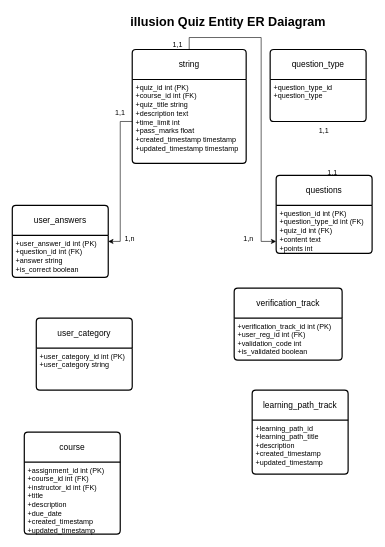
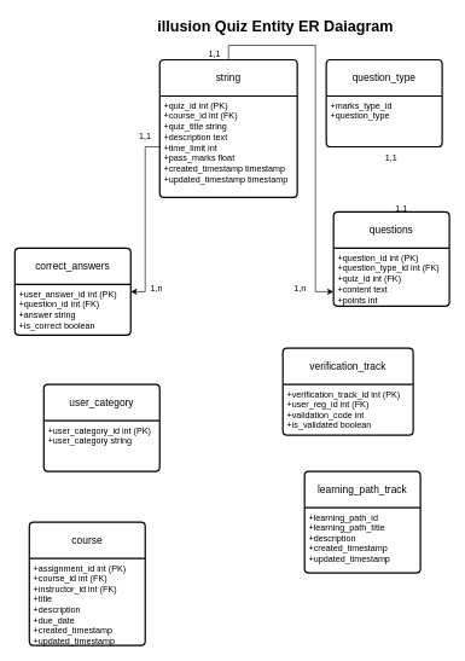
  <mxCell id="0" />
  <mxCell id="1" parent="0" />
  <mxCell id="2" value="illusion Quiz Entity ER Daiagram" style="text;html=1;align=center;verticalAlign=middle;whiteSpace=wrap;rounded=0;fontStyle=1;fontSize=21;" vertex="1" parent="1"><mxGeometry x="170" y="20" width="420" height="30" as="geometry" /></mxCell>
  <mxCell id="3" value="" style="group" vertex="1" connectable="0" parent="1"><mxGeometry x="20" y="60" width="600" height="402" as="geometry" /></mxCell>
  <mxCell id="4" style="edgeStyle=orthogonalEdgeStyle;rounded=0;orthogonalLoop=1;jettySize=auto;html=1;exitX=0.5;exitY=0;exitDx=0;exitDy=0;entryX=0;entryY=0.75;entryDx=0;entryDy=0;" edge="1" parent="3" source="5" target="10"><mxGeometry relative="1" as="geometry" /></mxCell>
  <mxCell id="5" value="string" style="swimlane;childLayout=stackLayout;horizontal=1;startSize=50;horizontalStack=0;rounded=1;fontSize=14;fontStyle=0;strokeWidth=2;resizeParent=0;resizeLast=1;shadow=0;dashed=0;align=center;arcSize=4;whiteSpace=wrap;html=1;" vertex="1" parent="3"><mxGeometry x="200" y="22" width="190" height="190" as="geometry" /></mxCell>
  <mxCell id="6" value="+quiz_id int (PK)&lt;br&gt;+course_id int (FK)&lt;br&gt;&lt;div&gt;+quiz_title string&lt;br&gt;&lt;/div&gt;&lt;div&gt;+description text&lt;br&gt;&lt;/div&gt;&lt;div&gt;+time_limit int&lt;br&gt;&lt;/div&gt;&lt;div&gt;+pass_marks float&lt;br&gt;&lt;/div&gt;&lt;div&gt;+created_timestamp timestamp &lt;br&gt;&lt;/div&gt;&lt;div&gt;+updated_timestamp timestamp&lt;br&gt;&lt;/div&gt;" style="align=left;strokeColor=none;fillColor=none;spacingLeft=4;fontSize=12;verticalAlign=top;resizable=0;rotatable=0;part=1;html=1;" vertex="1" parent="5"><mxGeometry y="50" width="190" height="140" as="geometry" /></mxCell>
  <mxCell id="7" value="question_type" style="swimlane;childLayout=stackLayout;horizontal=1;startSize=50;horizontalStack=0;rounded=1;fontSize=14;fontStyle=0;strokeWidth=2;resizeParent=0;resizeLast=1;shadow=0;dashed=0;align=center;arcSize=4;whiteSpace=wrap;html=1;" vertex="1" parent="3"><mxGeometry x="430" y="22" width="160" height="120" as="geometry" /></mxCell>
- <mxCell id="8" value="+question_type_id&lt;br&gt;+question_type" style="align=left;strokeColor=none;fillColor=none;spacingLeft=4;fontSize=12;verticalAlign=top;resizable=0;rotatable=0;part=1;html=1;" vertex="1" parent="7"><mxGeometry y="50" width="160" height="70" as="geometry" /></mxCell>
+ <mxCell id="8" value="+marks_type_id&lt;br&gt;+question_type" style="align=left;strokeColor=none;fillColor=none;spacingLeft=4;fontSize=12;verticalAlign=top;resizable=0;rotatable=0;part=1;html=1;" vertex="1" parent="7"><mxGeometry y="50" width="160" height="70" as="geometry" /></mxCell>
  <mxCell id="9" value="questions" style="swimlane;childLayout=stackLayout;horizontal=1;startSize=50;horizontalStack=0;rounded=1;fontSize=14;fontStyle=0;strokeWidth=2;resizeParent=0;resizeLast=1;shadow=0;dashed=0;align=center;arcSize=4;whiteSpace=wrap;html=1;" vertex="1" parent="3"><mxGeometry x="440" y="232" width="160" height="130" as="geometry" /></mxCell>
  <mxCell id="10" value="+question_id int (PK)&lt;br&gt;+question_type_id int (FK)&lt;br&gt;&lt;div&gt;+quiz_id int (FK)&lt;/div&gt;&lt;div&gt;+content text&lt;/div&gt;&lt;div&gt;+points int &lt;br&gt;&lt;/div&gt;&lt;div&gt;&lt;br&gt;&lt;/div&gt;" style="align=left;strokeColor=none;fillColor=none;spacingLeft=4;fontSize=12;verticalAlign=top;resizable=0;rotatable=0;part=1;html=1;" vertex="1" parent="9"><mxGeometry y="50" width="160" height="80" as="geometry" /></mxCell>
- <mxCell id="11" value="user_answers" style="swimlane;childLayout=stackLayout;horizontal=1;startSize=50;horizontalStack=0;rounded=1;fontSize=14;fontStyle=0;strokeWidth=2;resizeParent=0;resizeLast=1;shadow=0;dashed=0;align=center;arcSize=4;whiteSpace=wrap;html=1;" vertex="1" parent="3"><mxGeometry y="282" width="160" height="120" as="geometry" /></mxCell>
+ <mxCell id="11" value="correct_answers" style="swimlane;childLayout=stackLayout;horizontal=1;startSize=50;horizontalStack=0;rounded=1;fontSize=14;fontStyle=0;strokeWidth=2;resizeParent=0;resizeLast=1;shadow=0;dashed=0;align=center;arcSize=4;whiteSpace=wrap;html=1;" vertex="1" parent="3"><mxGeometry y="282" width="160" height="120" as="geometry" /></mxCell>
  <mxCell id="12" value="+user_answer_id int (PK)&lt;br&gt;+question_id int (FK)&lt;br&gt;&lt;div&gt;+answer string&lt;/div&gt;&lt;div&gt;+is_correct boolean&lt;br&gt;&lt;/div&gt;" style="align=left;strokeColor=none;fillColor=none;spacingLeft=4;fontSize=12;verticalAlign=top;resizable=0;rotatable=0;part=1;html=1;" vertex="1" parent="11"><mxGeometry y="50" width="160" height="70" as="geometry" /></mxCell>
  <mxCell id="13" value="1,1" style="text;html=1;align=center;verticalAlign=middle;whiteSpace=wrap;rounded=0;" vertex="1" parent="3"><mxGeometry x="490" y="142" width="60" height="30" as="geometry" /></mxCell>
  <mxCell id="14" value="1,1" style="text;html=1;align=center;verticalAlign=middle;whiteSpace=wrap;rounded=0;" vertex="1" parent="3"><mxGeometry x="504" y="212" width="60" height="30" as="geometry" /></mxCell>
  <mxCell id="15" value="1,1" style="text;html=1;align=center;verticalAlign=middle;whiteSpace=wrap;rounded=0;" vertex="1" parent="3"><mxGeometry x="246" width="60" height="30" as="geometry" /></mxCell>
  <mxCell id="16" value="1,n" style="text;html=1;align=center;verticalAlign=middle;whiteSpace=wrap;rounded=0;" vertex="1" parent="3"><mxGeometry x="364" y="322" width="60" height="30" as="geometry" /></mxCell>
  <mxCell id="17" style="edgeStyle=orthogonalEdgeStyle;rounded=0;orthogonalLoop=1;jettySize=auto;html=1;entryX=1;entryY=0.5;entryDx=0;entryDy=0;" edge="1" parent="3" source="6" target="11"><mxGeometry relative="1" as="geometry" /></mxCell>
  <mxCell id="18" value="1,1" style="text;html=1;align=center;verticalAlign=middle;whiteSpace=wrap;rounded=0;" vertex="1" parent="3"><mxGeometry x="150" y="112" width="60" height="30" as="geometry" /></mxCell>
  <mxCell id="19" value="1,n" style="text;html=1;align=center;verticalAlign=middle;whiteSpace=wrap;rounded=0;" vertex="1" parent="3"><mxGeometry x="166" y="322" width="60" height="30" as="geometry" /></mxCell>
  <mxCell id="20" value="user_category" style="swimlane;childLayout=stackLayout;horizontal=1;startSize=50;horizontalStack=0;rounded=1;fontSize=14;fontStyle=0;strokeWidth=2;resizeParent=0;resizeLast=1;shadow=0;dashed=0;align=center;arcSize=4;whiteSpace=wrap;html=1;" vertex="1" parent="1"><mxGeometry x="60" y="530" width="160" height="120" as="geometry" /></mxCell>
  <mxCell id="21" value="+user_category_id int (PK)&lt;br&gt;+user_category string" style="align=left;strokeColor=none;fillColor=none;spacingLeft=4;fontSize=12;verticalAlign=top;resizable=0;rotatable=0;part=1;html=1;" vertex="1" parent="20"><mxGeometry y="50" width="160" height="70" as="geometry" /></mxCell>
  <mxCell id="22" value="verification_track" style="swimlane;childLayout=stackLayout;horizontal=1;startSize=50;horizontalStack=0;rounded=1;fontSize=14;fontStyle=0;strokeWidth=2;resizeParent=0;resizeLast=1;shadow=0;dashed=0;align=center;arcSize=4;whiteSpace=wrap;html=1;" vertex="1" parent="1"><mxGeometry x="390" y="480" width="180" height="120" as="geometry" /></mxCell>
  <mxCell id="23" value="+verification_track_id int (PK)&lt;br&gt;+user_reg_id int (FK)&lt;br&gt;&lt;div&gt;+validation_code int&lt;br&gt;&lt;/div&gt;&lt;div&gt;+is_validated boolean &lt;br&gt;&lt;/div&gt;" style="align=left;strokeColor=none;fillColor=none;spacingLeft=4;fontSize=12;verticalAlign=top;resizable=0;rotatable=0;part=1;html=1;" vertex="1" parent="22"><mxGeometry y="50" width="180" height="70" as="geometry" /></mxCell>
  <mxCell id="24" value="learning_path_track" style="swimlane;childLayout=stackLayout;horizontal=1;startSize=50;horizontalStack=0;rounded=1;fontSize=14;fontStyle=0;strokeWidth=2;resizeParent=0;resizeLast=1;shadow=0;dashed=0;align=center;arcSize=4;whiteSpace=wrap;html=1;" vertex="1" parent="1"><mxGeometry x="420" y="650" width="160" height="140" as="geometry" /></mxCell>
  <mxCell id="25" value="+learning_path_id&lt;br&gt;+learning_path_title&lt;br&gt;&lt;div&gt;+description&lt;/div&gt;&lt;div&gt;+created_timestamp&lt;/div&gt;&lt;div&gt;+updated_timestamp&lt;br&gt;&lt;/div&gt;" style="align=left;strokeColor=none;fillColor=none;spacingLeft=4;fontSize=12;verticalAlign=top;resizable=0;rotatable=0;part=1;html=1;" vertex="1" parent="24"><mxGeometry y="50" width="160" height="90" as="geometry" /></mxCell>
  <mxCell id="26" value="course" style="swimlane;childLayout=stackLayout;horizontal=1;startSize=50;horizontalStack=0;rounded=1;fontSize=14;fontStyle=0;strokeWidth=2;resizeParent=0;resizeLast=1;shadow=0;dashed=0;align=center;arcSize=4;whiteSpace=wrap;html=1;" vertex="1" parent="1"><mxGeometry x="40" y="720" width="160" height="170" as="geometry" /></mxCell>
  <mxCell id="27" value="+assignment_id int (PK)&lt;br&gt;+course_id int (FK)&lt;br&gt;&lt;div&gt;+instructor_id int (FK)&lt;/div&gt;&lt;div&gt;+title&lt;/div&gt;&lt;div&gt;+description&lt;/div&gt;&lt;div&gt;+due_date&lt;/div&gt;&lt;div&gt;+created_timestamp&lt;/div&gt;&lt;div&gt;+updated_timestamp&lt;br&gt;&lt;/div&gt;" style="align=left;strokeColor=none;fillColor=none;spacingLeft=4;fontSize=12;verticalAlign=top;resizable=0;rotatable=0;part=1;html=1;" vertex="1" parent="26"><mxGeometry y="50" width="160" height="120" as="geometry" /></mxCell>
